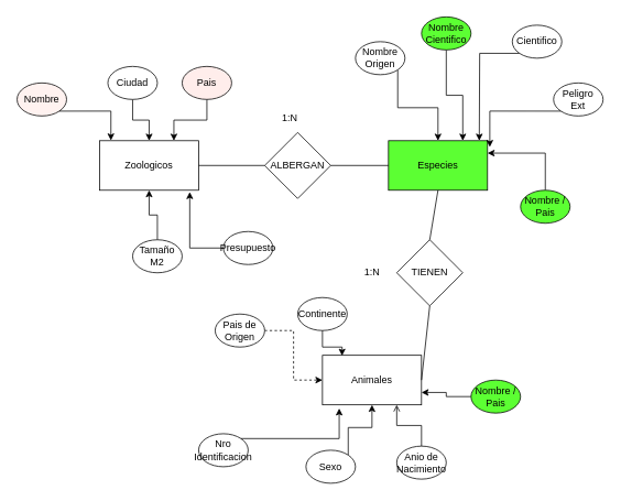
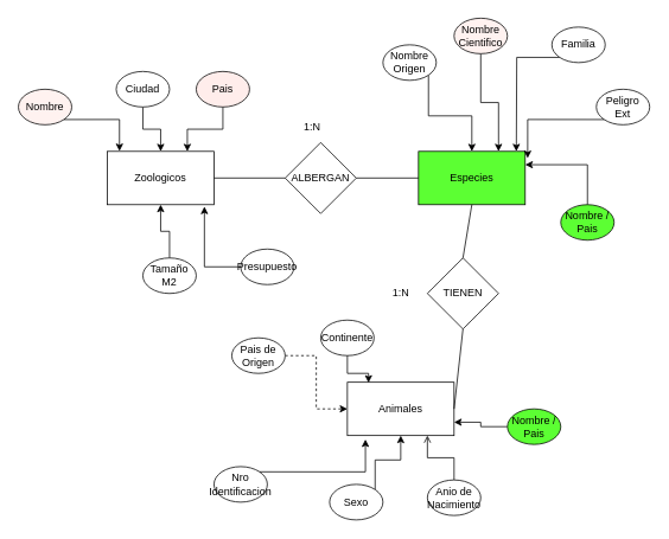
  <mxCell id="0" />
  <mxCell id="1" parent="0" />
  <mxCell id="2" value="Zoologicos" style="rounded=0;whiteSpace=wrap;html=1;" vertex="1" parent="1"><mxGeometry x="120" y="170" width="120" height="60" as="geometry" /></mxCell>
  <mxCell id="3" value="Especies" style="rounded=0;whiteSpace=wrap;html=1;fillColor=#5cff33;" vertex="1" parent="1"><mxGeometry x="470" y="170" width="120" height="60" as="geometry" /></mxCell>
  <mxCell id="4" style="edgeStyle=orthogonalEdgeStyle;rounded=0;orthogonalLoop=1;jettySize=auto;html=1;entryX=0.5;entryY=0;entryDx=0;entryDy=0;" edge="1" parent="1" source="5" target="2"><mxGeometry relative="1" as="geometry" /></mxCell>
  <mxCell id="5" value="Ciudad" style="ellipse;whiteSpace=wrap;html=1;" vertex="1" parent="1"><mxGeometry x="130" y="80" width="60" height="40" as="geometry" /></mxCell>
  <mxCell id="6" style="edgeStyle=orthogonalEdgeStyle;rounded=0;orthogonalLoop=1;jettySize=auto;html=1;entryX=0.75;entryY=0;entryDx=0;entryDy=0;" edge="1" parent="1" source="7" target="2"><mxGeometry relative="1" as="geometry" /></mxCell>
  <mxCell id="7" value="Pais" style="ellipse;whiteSpace=wrap;html=1;fillColor=#FFEDEB;" vertex="1" parent="1"><mxGeometry x="220" y="80" width="60" height="40" as="geometry" /></mxCell>
  <mxCell id="8" value="Nombre" style="ellipse;whiteSpace=wrap;html=1;fillColor=#FFF2F0;" vertex="1" parent="1"><mxGeometry x="20" y="100" width="60" height="40" as="geometry" /></mxCell>
  <mxCell id="9" value="Presupuesto" style="ellipse;whiteSpace=wrap;html=1;" vertex="1" parent="1"><mxGeometry x="270" y="280" width="60" height="40" as="geometry" /></mxCell>
  <mxCell id="10" style="edgeStyle=orthogonalEdgeStyle;rounded=0;orthogonalLoop=1;jettySize=auto;html=1;exitX=0.5;exitY=0;exitDx=0;exitDy=0;entryX=0.5;entryY=1;entryDx=0;entryDy=0;" edge="1" parent="1" source="11" target="2"><mxGeometry relative="1" as="geometry" /></mxCell>
  <mxCell id="11" value="Tamaño M2" style="ellipse;whiteSpace=wrap;html=1;" vertex="1" parent="1"><mxGeometry x="160" y="290" width="60" height="40" as="geometry" /></mxCell>
  <mxCell id="12" value="ALBERGAN" style="rhombus;whiteSpace=wrap;html=1;" vertex="1" parent="1"><mxGeometry x="320" y="160" width="80" height="80" as="geometry" /></mxCell>
  <mxCell id="13" style="edgeStyle=orthogonalEdgeStyle;rounded=0;orthogonalLoop=1;jettySize=auto;html=1;exitX=1;exitY=1;exitDx=0;exitDy=0;entryX=0.5;entryY=0;entryDx=0;entryDy=0;" edge="1" parent="1" source="14" target="3"><mxGeometry relative="1" as="geometry" /></mxCell>
  <mxCell id="14" value="Nombre Origen" style="ellipse;whiteSpace=wrap;html=1;" vertex="1" parent="1"><mxGeometry x="430" y="50" width="60" height="40" as="geometry" /></mxCell>
  <mxCell id="15" style="edgeStyle=orthogonalEdgeStyle;rounded=0;orthogonalLoop=1;jettySize=auto;html=1;entryX=0.75;entryY=0;entryDx=0;entryDy=0;" edge="1" parent="1" source="16" target="3"><mxGeometry relative="1" as="geometry" /></mxCell>
- <mxCell id="16" value="Nombre Cientifico" style="ellipse;whiteSpace=wrap;html=1;fillColor=#5cff33;" vertex="1" parent="1"><mxGeometry x="510" y="20" width="60" height="40" as="geometry" /></mxCell>
+ <mxCell id="16" value="Nombre Cientifico" style="ellipse;whiteSpace=wrap;html=1;fillColor=#FFF2F0;" vertex="1" parent="1"><mxGeometry x="510" y="20" width="60" height="40" as="geometry" /></mxCell>
  <mxCell id="17" style="edgeStyle=orthogonalEdgeStyle;rounded=0;orthogonalLoop=1;jettySize=auto;html=1;exitX=0;exitY=1;exitDx=0;exitDy=0;" edge="1" parent="1" source="18"><mxGeometry relative="1" as="geometry"><mxPoint x="580" y="170" as="targetPoint" /></mxGeometry></mxCell>
- <mxCell id="18" value="Cientifico" style="ellipse;whiteSpace=wrap;html=1;" vertex="1" parent="1"><mxGeometry x="620" y="30" width="60" height="40" as="geometry" /></mxCell>
+ <mxCell id="18" value="Familia" style="ellipse;whiteSpace=wrap;html=1;" vertex="1" parent="1"><mxGeometry x="620" y="30" width="60" height="40" as="geometry" /></mxCell>
  <mxCell id="19" value="Peligro Ext" style="ellipse;whiteSpace=wrap;html=1;" vertex="1" parent="1"><mxGeometry x="670" y="100" width="60" height="40" as="geometry" /></mxCell>
  <mxCell id="20" value="Nro Identificacion" style="ellipse;whiteSpace=wrap;html=1;" vertex="1" parent="1"><mxGeometry x="240" y="525" width="60" height="40" as="geometry" /></mxCell>
  <mxCell id="21" style="edgeStyle=orthogonalEdgeStyle;rounded=0;orthogonalLoop=1;jettySize=auto;html=1;exitX=1;exitY=0;exitDx=0;exitDy=0;entryX=0.5;entryY=1;entryDx=0;entryDy=0;" edge="1" parent="1" source="22" target="33"><mxGeometry relative="1" as="geometry" /></mxCell>
  <mxCell id="22" value="Sexo" style="ellipse;whiteSpace=wrap;html=1;" vertex="1" parent="1"><mxGeometry x="370" y="545" width="60" height="40" as="geometry" /></mxCell>
  <mxCell id="23" style="edgeStyle=orthogonalEdgeStyle;rounded=0;orthogonalLoop=1;jettySize=auto;html=1;entryX=0.75;entryY=1;entryDx=0;entryDy=0;endArrow=open;" edge="1" parent="1" source="24" target="33"><mxGeometry relative="1" as="geometry" /></mxCell>
  <mxCell id="24" value="Anio de Nacimiento" style="ellipse;whiteSpace=wrap;html=1;" vertex="1" parent="1"><mxGeometry x="480" y="540" width="60" height="40" as="geometry" /></mxCell>
  <mxCell id="25" style="edgeStyle=orthogonalEdgeStyle;rounded=0;orthogonalLoop=1;jettySize=auto;html=1;entryX=0;entryY=0.5;entryDx=0;entryDy=0;dashed=1;" edge="1" parent="1" source="26" target="33"><mxGeometry relative="1" as="geometry" /></mxCell>
  <mxCell id="26" value="Pais de Origen" style="ellipse;whiteSpace=wrap;html=1;" vertex="1" parent="1"><mxGeometry x="260" y="380" width="60" height="40" as="geometry" /></mxCell>
  <mxCell id="27" value="Continente" style="ellipse;whiteSpace=wrap;html=1;" vertex="1" parent="1"><mxGeometry x="360" y="360" width="60" height="40" as="geometry" /></mxCell>
  <mxCell id="28" style="edgeStyle=orthogonalEdgeStyle;rounded=0;orthogonalLoop=1;jettySize=auto;html=1;exitX=0;exitY=1;exitDx=0;exitDy=0;entryX=1.023;entryY=0.127;entryDx=0;entryDy=0;entryPerimeter=0;" edge="1" parent="1" source="19" target="3"><mxGeometry relative="1" as="geometry" /></mxCell>
  <mxCell id="29" style="edgeStyle=orthogonalEdgeStyle;rounded=0;orthogonalLoop=1;jettySize=auto;html=1;exitX=1;exitY=1;exitDx=0;exitDy=0;entryX=0.114;entryY=-0.005;entryDx=0;entryDy=0;entryPerimeter=0;" edge="1" parent="1" source="8" target="2"><mxGeometry relative="1" as="geometry" /></mxCell>
  <mxCell id="30" style="edgeStyle=orthogonalEdgeStyle;rounded=0;orthogonalLoop=1;jettySize=auto;html=1;entryX=0.91;entryY=1.035;entryDx=0;entryDy=0;entryPerimeter=0;" edge="1" parent="1" source="9" target="2"><mxGeometry relative="1" as="geometry" /></mxCell>
  <mxCell id="31" value="" style="endArrow=none;html=1;rounded=0;exitX=1;exitY=0.5;exitDx=0;exitDy=0;entryX=0;entryY=0.5;entryDx=0;entryDy=0;" edge="1" parent="1" source="12" target="3"><mxGeometry width="50" height="50" relative="1" as="geometry"><mxPoint x="470" y="260" as="sourcePoint" /><mxPoint x="520" y="210" as="targetPoint" /></mxGeometry></mxCell>
  <mxCell id="32" value="" style="endArrow=none;html=1;rounded=0;exitX=1;exitY=0.5;exitDx=0;exitDy=0;entryX=0;entryY=0.5;entryDx=0;entryDy=0;" edge="1" parent="1" source="2" target="12"><mxGeometry width="50" height="50" relative="1" as="geometry"><mxPoint x="470" y="260" as="sourcePoint" /><mxPoint x="310" y="200" as="targetPoint" /></mxGeometry></mxCell>
  <mxCell id="33" value="Animales" style="rounded=0;whiteSpace=wrap;html=1;" vertex="1" parent="1"><mxGeometry x="390" y="430" width="120" height="60" as="geometry" /></mxCell>
  <mxCell id="34" value="TIENEN" style="rhombus;whiteSpace=wrap;html=1;" vertex="1" parent="1"><mxGeometry x="480" y="290" width="80" height="80" as="geometry" /></mxCell>
  <mxCell id="35" style="edgeStyle=orthogonalEdgeStyle;rounded=0;orthogonalLoop=1;jettySize=auto;html=1;exitX=1;exitY=0;exitDx=0;exitDy=0;entryX=0.169;entryY=1.072;entryDx=0;entryDy=0;entryPerimeter=0;" edge="1" parent="1" source="20" target="33"><mxGeometry relative="1" as="geometry" /></mxCell>
  <mxCell id="36" value="" style="endArrow=none;html=1;rounded=0;entryX=0.5;entryY=1;entryDx=0;entryDy=0;exitX=1;exitY=0.5;exitDx=0;exitDy=0;" edge="1" parent="1" source="33" target="34"><mxGeometry width="50" height="50" relative="1" as="geometry"><mxPoint x="470" y="410" as="sourcePoint" /><mxPoint x="520" y="360" as="targetPoint" /></mxGeometry></mxCell>
  <mxCell id="37" value="" style="endArrow=none;html=1;rounded=0;entryX=0.5;entryY=0;entryDx=0;entryDy=0;exitX=0.5;exitY=1;exitDx=0;exitDy=0;" edge="1" parent="1" source="3" target="34"><mxGeometry width="50" height="50" relative="1" as="geometry"><mxPoint x="470" y="410" as="sourcePoint" /><mxPoint x="520" y="360" as="targetPoint" /></mxGeometry></mxCell>
  <mxCell id="38" style="edgeStyle=orthogonalEdgeStyle;rounded=0;orthogonalLoop=1;jettySize=auto;html=1;entryX=1;entryY=0.25;entryDx=0;entryDy=0;exitX=0.5;exitY=0;exitDx=0;exitDy=0;" edge="1" parent="1" source="42" target="3"><mxGeometry relative="1" as="geometry"><mxPoint x="690" y="190" as="sourcePoint" /></mxGeometry></mxCell>
  <mxCell id="39" style="edgeStyle=orthogonalEdgeStyle;rounded=0;orthogonalLoop=1;jettySize=auto;html=1;entryX=0.198;entryY=0.01;entryDx=0;entryDy=0;entryPerimeter=0;" edge="1" parent="1" source="27" target="33"><mxGeometry relative="1" as="geometry" /></mxCell>
  <mxCell id="40" value="1:N" style="text;html=1;align=center;verticalAlign=middle;resizable=0;points=[];autosize=1;strokeColor=none;fillColor=none;" vertex="1" parent="1"><mxGeometry x="330" y="128" width="40" height="30" as="geometry" /></mxCell>
  <mxCell id="41" value="1:N" style="text;html=1;align=center;verticalAlign=middle;resizable=0;points=[];autosize=1;strokeColor=none;fillColor=none;" vertex="1" parent="1"><mxGeometry x="430" y="315" width="40" height="30" as="geometry" /></mxCell>
  <mxCell id="42" value="Nombre / Pais" style="ellipse;whiteSpace=wrap;html=1;fillColor=#5CFF33;" vertex="1" parent="1"><mxGeometry x="630" y="230" width="60" height="40" as="geometry" /></mxCell>
  <mxCell id="43" style="edgeStyle=orthogonalEdgeStyle;rounded=0;orthogonalLoop=1;jettySize=auto;html=1;entryX=1;entryY=0.75;entryDx=0;entryDy=0;" edge="1" parent="1" source="44" target="33"><mxGeometry relative="1" as="geometry" /></mxCell>
  <mxCell id="44" value="Nombre / Pais" style="ellipse;whiteSpace=wrap;html=1;fillColor=#5CFF33;" vertex="1" parent="1"><mxGeometry x="570" y="460" width="60" height="40" as="geometry" /></mxCell>
